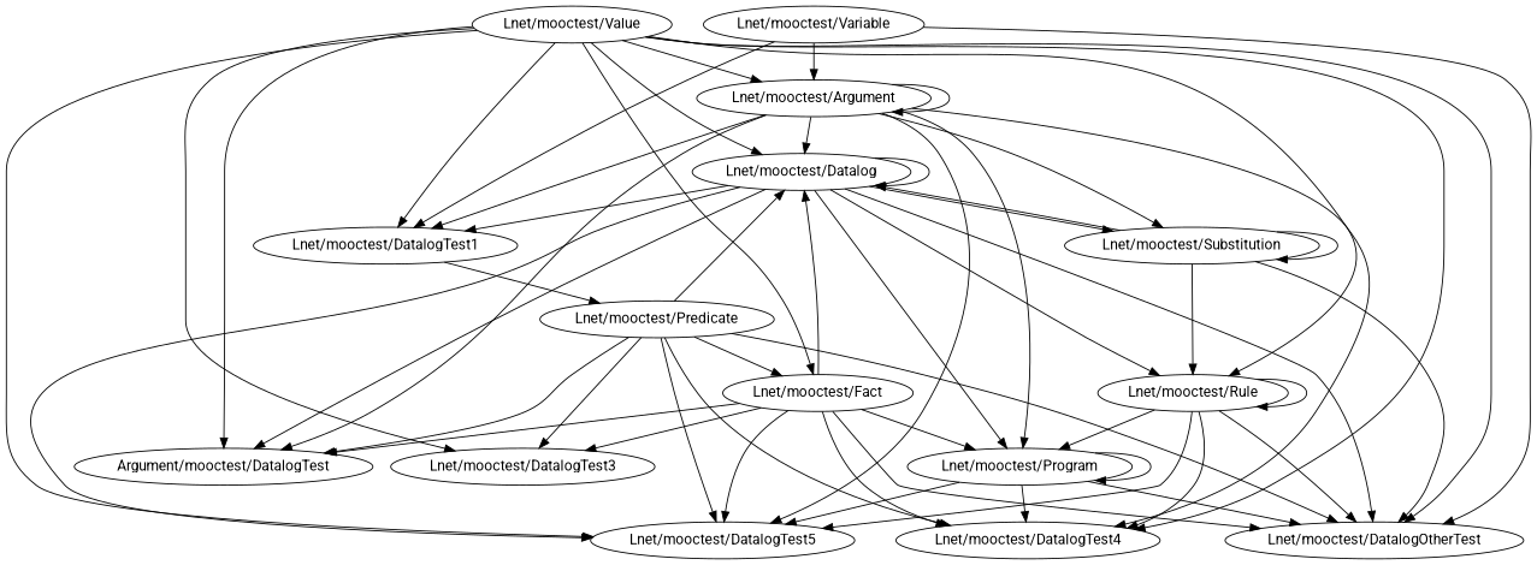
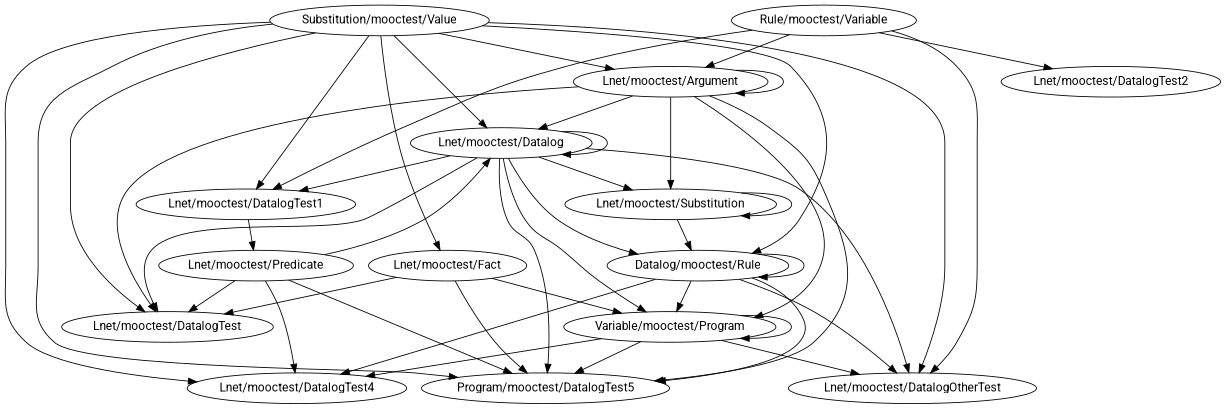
  digraph {
    fontname=Roboto
    node [fontname=Roboto]
    edge [fontname=Roboto]
    "Lnet/mooctest/Argument"
    "Lnet/mooctest/Datalog"
-   "Lnet/mooctest/DatalogTest" [label="Argument/mooctest/DatalogTest"]
+   "Lnet/mooctest/DatalogTest"
    "Lnet/mooctest/DatalogTest1"
    "Lnet/mooctest/DatalogTest4"
-   "Lnet/mooctest/DatalogTest5"
-   "Lnet/mooctest/Program"
+   "Lnet/mooctest/DatalogTest5" [label="Program/mooctest/DatalogTest5"]
+   "Lnet/mooctest/Program" [label="Variable/mooctest/Program"]
    "Lnet/mooctest/Substitution"
    "Lnet/mooctest/DatalogOtherTest"
-   "Lnet/mooctest/Rule"
+   "Lnet/mooctest/Rule" [label="Datalog/mooctest/Rule"]
    "Lnet/mooctest/Predicate"
    "Lnet/mooctest/Fact"
-   "Lnet/mooctest/DatalogTest3"
-   "Lnet/mooctest/Value"
-   "Lnet/mooctest/Variable"
+   "Lnet/mooctest/Value" [label="Substitution/mooctest/Value"]
+   "Lnet/mooctest/Variable" [label="Rule/mooctest/Variable"]
+   "Lnet/mooctest/DatalogTest2"
    "Lnet/mooctest/Argument" -> "Lnet/mooctest/Argument"
    "Lnet/mooctest/Argument" -> "Lnet/mooctest/Datalog"
    "Lnet/mooctest/Argument" -> "Lnet/mooctest/DatalogTest"
-   "Lnet/mooctest/Argument" -> "Lnet/mooctest/DatalogTest1"
-   "Lnet/mooctest/Argument" -> "Lnet/mooctest/DatalogTest4"
    "Lnet/mooctest/Argument" -> "Lnet/mooctest/DatalogTest5"
    "Lnet/mooctest/Argument" -> "Lnet/mooctest/Program"
    "Lnet/mooctest/Argument" -> "Lnet/mooctest/Substitution"
    "Lnet/mooctest/Datalog" -> "Lnet/mooctest/Datalog"
    "Lnet/mooctest/Datalog" -> "Lnet/mooctest/DatalogTest"
    "Lnet/mooctest/Datalog" -> "Lnet/mooctest/DatalogTest1"
    "Lnet/mooctest/Datalog" -> "Lnet/mooctest/DatalogTest5"
    "Lnet/mooctest/Datalog" -> "Lnet/mooctest/Program"
    "Lnet/mooctest/Datalog" -> "Lnet/mooctest/Substitution"
    "Lnet/mooctest/Datalog" -> "Lnet/mooctest/DatalogOtherTest"
    "Lnet/mooctest/Datalog" -> "Lnet/mooctest/Rule"
    "Lnet/mooctest/DatalogTest1" -> "Lnet/mooctest/Predicate"
    "Lnet/mooctest/Program" -> "Lnet/mooctest/DatalogTest4"
    "Lnet/mooctest/Program" -> "Lnet/mooctest/DatalogTest5"
    "Lnet/mooctest/Program" -> "Lnet/mooctest/Program"
    "Lnet/mooctest/Program" -> "Lnet/mooctest/DatalogOtherTest"
-   "Lnet/mooctest/Substitution" -> "Lnet/mooctest/Datalog"
    "Lnet/mooctest/Substitution" -> "Lnet/mooctest/Substitution"
-   "Lnet/mooctest/Substitution" -> "Lnet/mooctest/DatalogOtherTest"
    "Lnet/mooctest/Substitution" -> "Lnet/mooctest/Rule"
    "Lnet/mooctest/Rule" -> "Lnet/mooctest/DatalogTest4"
    "Lnet/mooctest/Rule" -> "Lnet/mooctest/DatalogTest5"
    "Lnet/mooctest/Rule" -> "Lnet/mooctest/Program"
    "Lnet/mooctest/Rule" -> "Lnet/mooctest/DatalogOtherTest"
    "Lnet/mooctest/Rule" -> "Lnet/mooctest/Rule"
    "Lnet/mooctest/Predicate" -> "Lnet/mooctest/Datalog"
    "Lnet/mooctest/Predicate" -> "Lnet/mooctest/DatalogTest"
    "Lnet/mooctest/Predicate" -> "Lnet/mooctest/DatalogTest4"
    "Lnet/mooctest/Predicate" -> "Lnet/mooctest/DatalogTest5"
-   "Lnet/mooctest/Predicate" -> "Lnet/mooctest/DatalogOtherTest"
-   "Lnet/mooctest/Predicate" -> "Lnet/mooctest/Fact"
-   "Lnet/mooctest/Predicate" -> "Lnet/mooctest/DatalogTest3"
-   "Lnet/mooctest/Fact" -> "Lnet/mooctest/Datalog"
    "Lnet/mooctest/Fact" -> "Lnet/mooctest/DatalogTest"
-   "Lnet/mooctest/Fact" -> "Lnet/mooctest/DatalogTest4"
    "Lnet/mooctest/Fact" -> "Lnet/mooctest/DatalogTest5"
    "Lnet/mooctest/Fact" -> "Lnet/mooctest/Program"
-   "Lnet/mooctest/Fact" -> "Lnet/mooctest/DatalogOtherTest"
-   "Lnet/mooctest/Fact" -> "Lnet/mooctest/DatalogTest3"
    "Lnet/mooctest/Value" -> "Lnet/mooctest/Argument"
    "Lnet/mooctest/Value" -> "Lnet/mooctest/Datalog"
    "Lnet/mooctest/Value" -> "Lnet/mooctest/DatalogTest"
    "Lnet/mooctest/Value" -> "Lnet/mooctest/DatalogTest1"
    "Lnet/mooctest/Value" -> "Lnet/mooctest/DatalogTest4"
    "Lnet/mooctest/Value" -> "Lnet/mooctest/DatalogTest5"
    "Lnet/mooctest/Value" -> "Lnet/mooctest/DatalogOtherTest"
    "Lnet/mooctest/Value" -> "Lnet/mooctest/Rule"
    "Lnet/mooctest/Value" -> "Lnet/mooctest/Fact"
-   "Lnet/mooctest/Value" -> "Lnet/mooctest/DatalogTest3"
    "Lnet/mooctest/Variable" -> "Lnet/mooctest/Argument"
    "Lnet/mooctest/Variable" -> "Lnet/mooctest/DatalogTest1"
    "Lnet/mooctest/Variable" -> "Lnet/mooctest/DatalogOtherTest"
+   "Lnet/mooctest/Variable" -> "Lnet/mooctest/DatalogTest2"
  }
